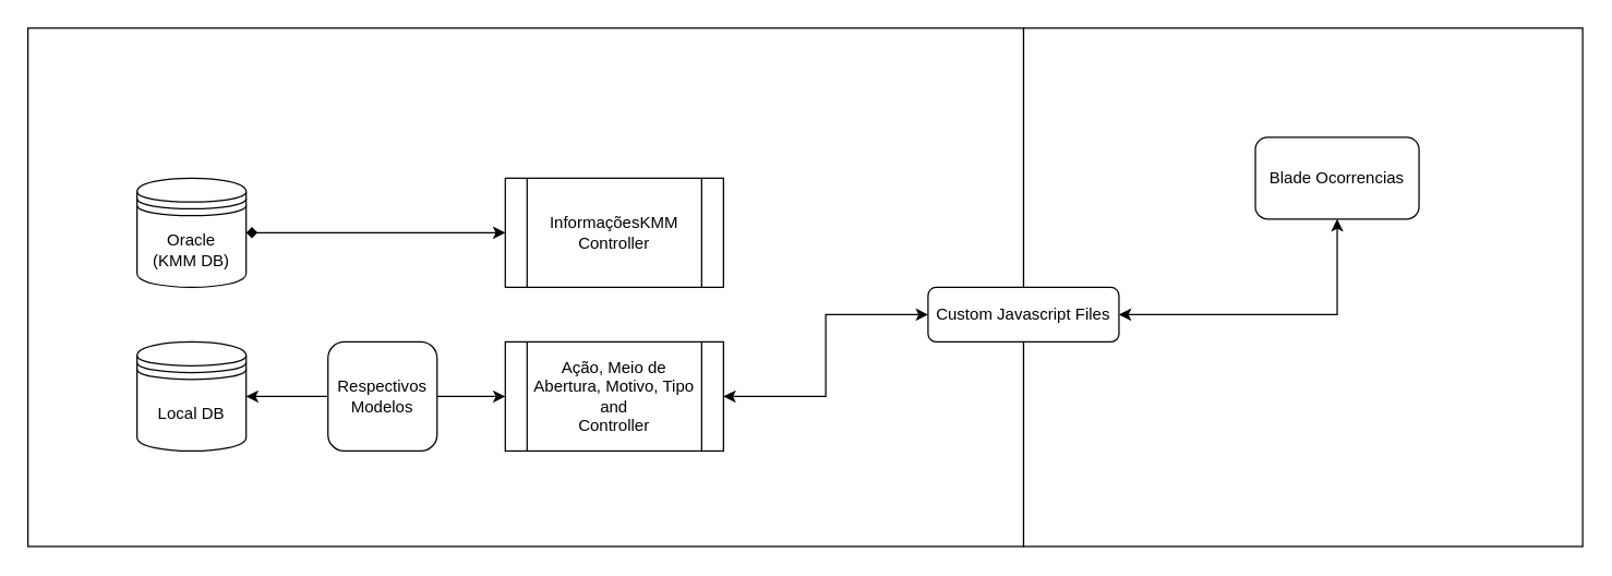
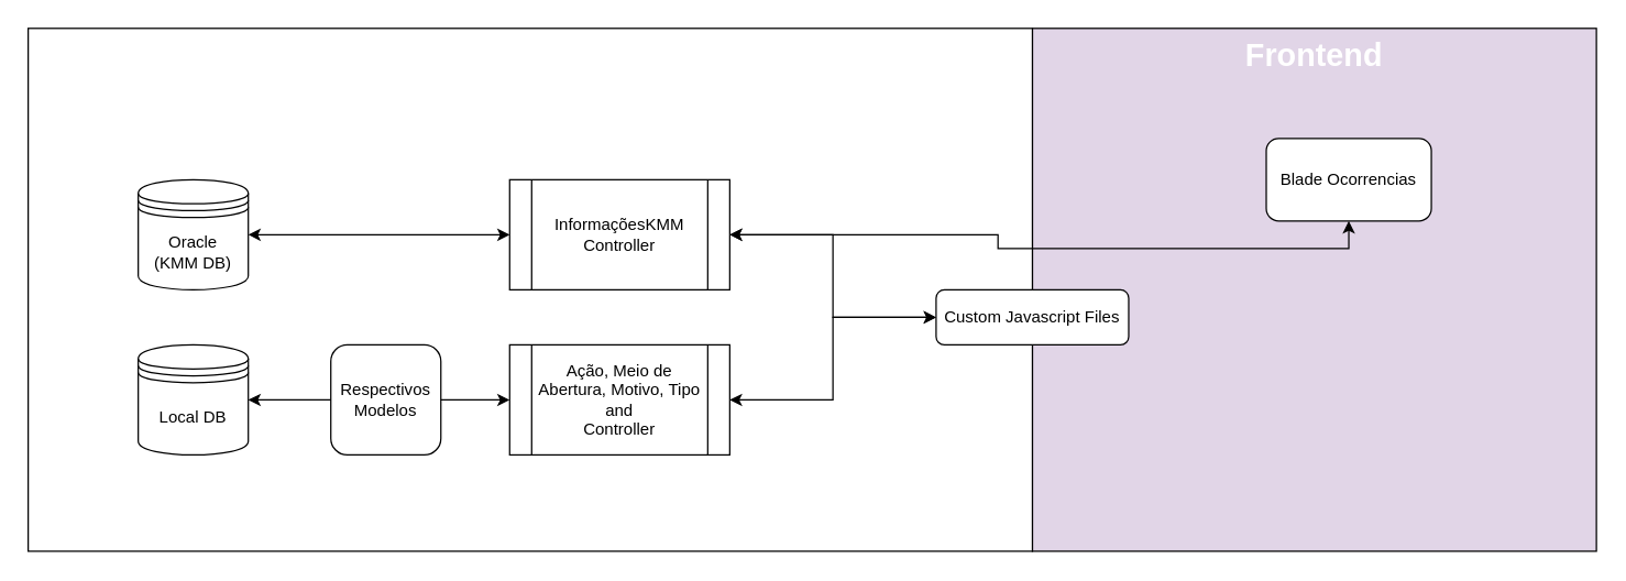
  <mxCell id="0" />
  <mxCell id="1" parent="0" />
- <mxCell id="2" value="Frontend" style="rounded=0;whiteSpace=wrap;html=1;verticalAlign=top;fontStyle=1;fontSize=23;fontColor=#FFFFFF;" parent="1" vertex="1"><mxGeometry x="750" y="20" width="410" height="380" as="geometry" /></mxCell>
+ <mxCell id="2" value="Frontend" style="rounded=0;whiteSpace=wrap;html=1;verticalAlign=top;fontStyle=1;fontSize=23;fontColor=#FFFFFF;fillColor=#e1d5e7;" parent="1" vertex="1"><mxGeometry x="750" y="20" width="410" height="380" as="geometry" /></mxCell>
  <mxCell id="3" value="Backend" style="rounded=0;whiteSpace=wrap;html=1;verticalAlign=top;fontStyle=1;fontSize=23;fontColor=#FFFFFF;labelBackgroundColor=none;" parent="1" vertex="1"><mxGeometry x="20" y="20" width="730" height="380" as="geometry" /></mxCell>
- <mxCell id="4" style="edgeStyle=orthogonalEdgeStyle;rounded=0;orthogonalLoop=1;jettySize=auto;html=1;exitX=0.5;exitY=1;exitDx=0;exitDy=0;entryX=1;entryY=0.5;entryDx=0;entryDy=0;startArrow=classic;startFill=1;" parent="1" source="5" target="7" edge="1"><mxGeometry relative="1" as="geometry" /></mxCell>
+ <mxCell id="4" style="edgeStyle=orthogonalEdgeStyle;rounded=0;orthogonalLoop=1;jettySize=auto;html=1;exitX=0.5;exitY=1;exitDx=0;exitDy=0;startArrow=classic;startFill=1;" parent="1" source="5" target="17" edge="1"><mxGeometry relative="1" as="geometry" /></mxCell>
  <mxCell id="5" value="Blade Ocorrencias" style="whiteSpace=wrap;html=1;rounded=1;" parent="1" vertex="1"><mxGeometry x="920" y="100" width="120" height="60" as="geometry" /></mxCell>
  <mxCell id="6" value="" style="group" vertex="1" connectable="0" parent="1"><mxGeometry x="100" y="130" width="720" height="200" as="geometry" /></mxCell>
  <mxCell id="7" value="Custom Javascript Files" style="rounded=1;whiteSpace=wrap;html=1;" parent="6" vertex="1"><mxGeometry x="580" y="80" width="140" height="40" as="geometry" /></mxCell>
  <mxCell id="8" value="" style="group" vertex="1" connectable="0" parent="6"><mxGeometry width="430" height="200" as="geometry" /></mxCell>
  <mxCell id="9" value="" style="group" parent="8" vertex="1" connectable="0"><mxGeometry y="120" width="430" height="80" as="geometry" /></mxCell>
  <mxCell id="10" value="&lt;font color=&quot;#000000&quot;&gt;Local DB&lt;/font&gt;" style="shape=datastore;whiteSpace=wrap;html=1;fontColor=#FFFFFF;" parent="9" vertex="1"><mxGeometry width="80" height="80" as="geometry" /></mxCell>
  <mxCell id="11" style="edgeStyle=orthogonalEdgeStyle;rounded=0;orthogonalLoop=1;jettySize=auto;html=1;exitX=0;exitY=0.5;exitDx=0;exitDy=0;entryX=1;entryY=0.5;entryDx=0;entryDy=0;startArrow=classic;startFill=1;" parent="9" source="12" target="10" edge="1"><mxGeometry relative="1" as="geometry" /></mxCell>
  <mxCell id="12" value="Ação, Meio de Abertura, Motivo, Tipo and&lt;br&gt;Controller" style="shape=process;whiteSpace=wrap;html=1;backgroundOutline=1;" parent="9" vertex="1"><mxGeometry x="270" width="160" height="80" as="geometry" /></mxCell>
  <mxCell id="13" value="Respectivos Modelos" style="whiteSpace=wrap;html=1;aspect=fixed;rounded=1;" parent="9" vertex="1"><mxGeometry x="140" width="80" height="80" as="geometry" /></mxCell>
  <mxCell id="14" value="" style="group" parent="8" vertex="1" connectable="0"><mxGeometry width="430" height="80" as="geometry" /></mxCell>
  <mxCell id="15" value="&lt;font color=&quot;#000000&quot;&gt;Oracle&lt;br&gt;(KMM DB)&lt;/font&gt;" style="shape=datastore;whiteSpace=wrap;html=1;fontColor=#FFFFFF;" parent="14" vertex="1"><mxGeometry width="80" height="80" as="geometry" /></mxCell>
- <mxCell id="16" style="edgeStyle=orthogonalEdgeStyle;rounded=0;orthogonalLoop=1;jettySize=auto;html=1;exitX=0;exitY=0.5;exitDx=0;exitDy=0;entryX=1;entryY=0.5;entryDx=0;entryDy=0;startArrow=classic;startFill=1;endArrow=diamond;" parent="14" source="17" target="15" edge="1"><mxGeometry relative="1" as="geometry" /></mxCell>
+ <mxCell id="16" style="edgeStyle=orthogonalEdgeStyle;rounded=0;orthogonalLoop=1;jettySize=auto;html=1;exitX=0;exitY=0.5;exitDx=0;exitDy=0;entryX=1;entryY=0.5;entryDx=0;entryDy=0;startArrow=classic;startFill=1;" parent="14" source="17" target="15" edge="1"><mxGeometry relative="1" as="geometry" /></mxCell>
  <mxCell id="17" value="InformaçõesKMM&lt;br&gt;Controller" style="shape=process;whiteSpace=wrap;html=1;backgroundOutline=1;" parent="14" vertex="1"><mxGeometry x="270" width="160" height="80" as="geometry" /></mxCell>
  <mxCell id="18" style="edgeStyle=orthogonalEdgeStyle;rounded=0;orthogonalLoop=1;jettySize=auto;html=1;exitX=0;exitY=0.5;exitDx=0;exitDy=0;entryX=1;entryY=0.5;entryDx=0;entryDy=0;startArrow=classic;startFill=1;" parent="6" source="7" target="12" edge="1"><mxGeometry relative="1" as="geometry" /></mxCell>
+ <mxCell id="19" style="edgeStyle=orthogonalEdgeStyle;rounded=0;orthogonalLoop=1;jettySize=auto;html=1;exitX=1;exitY=0.5;exitDx=0;exitDy=0;entryX=0;entryY=0.5;entryDx=0;entryDy=0;startArrow=classic;startFill=1;" edge="1" parent="6" source="17" target="7"><mxGeometry relative="1" as="geometry" /></mxCell>
